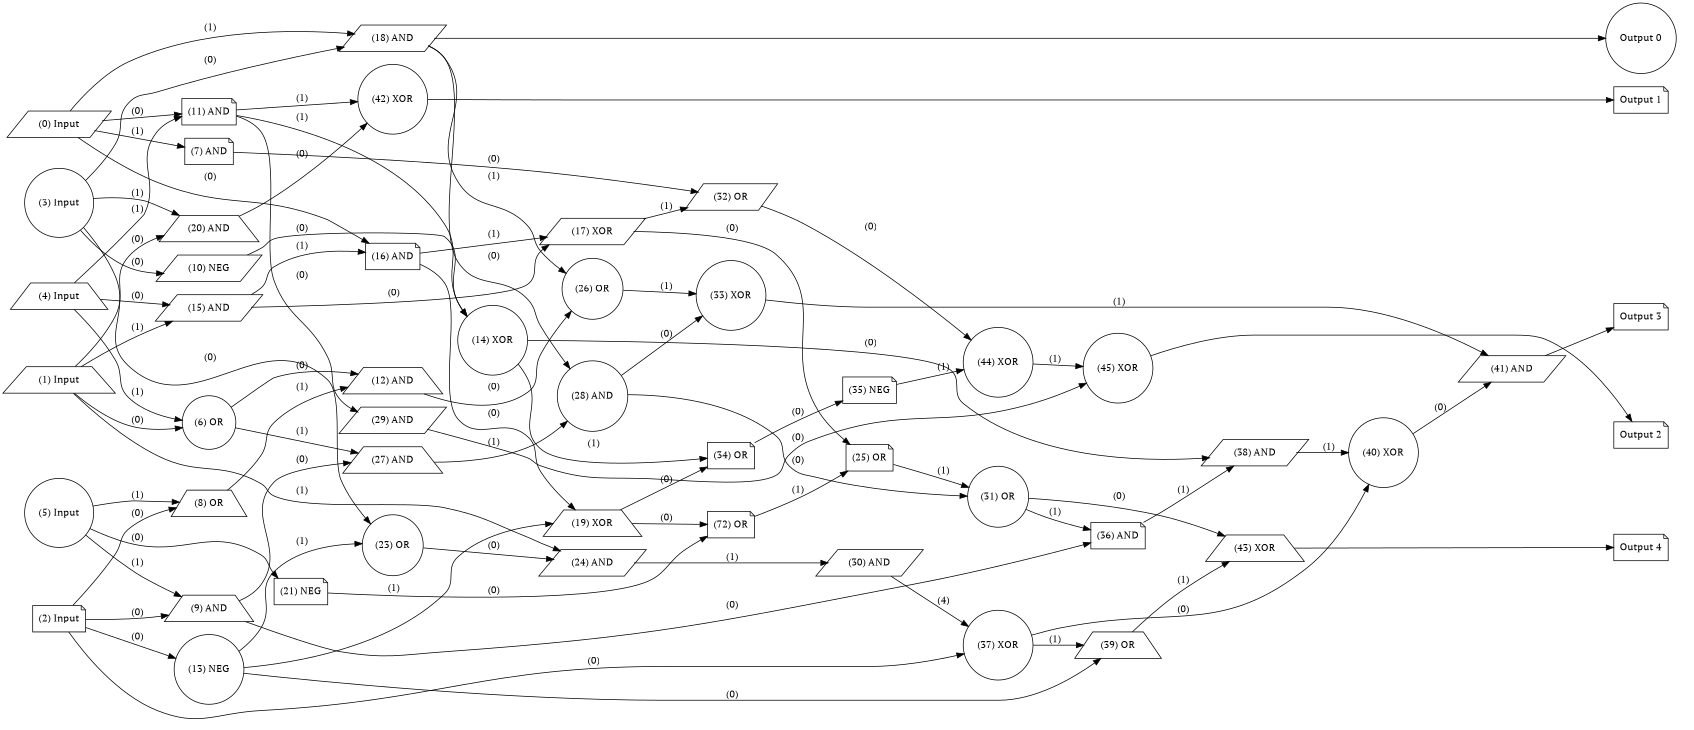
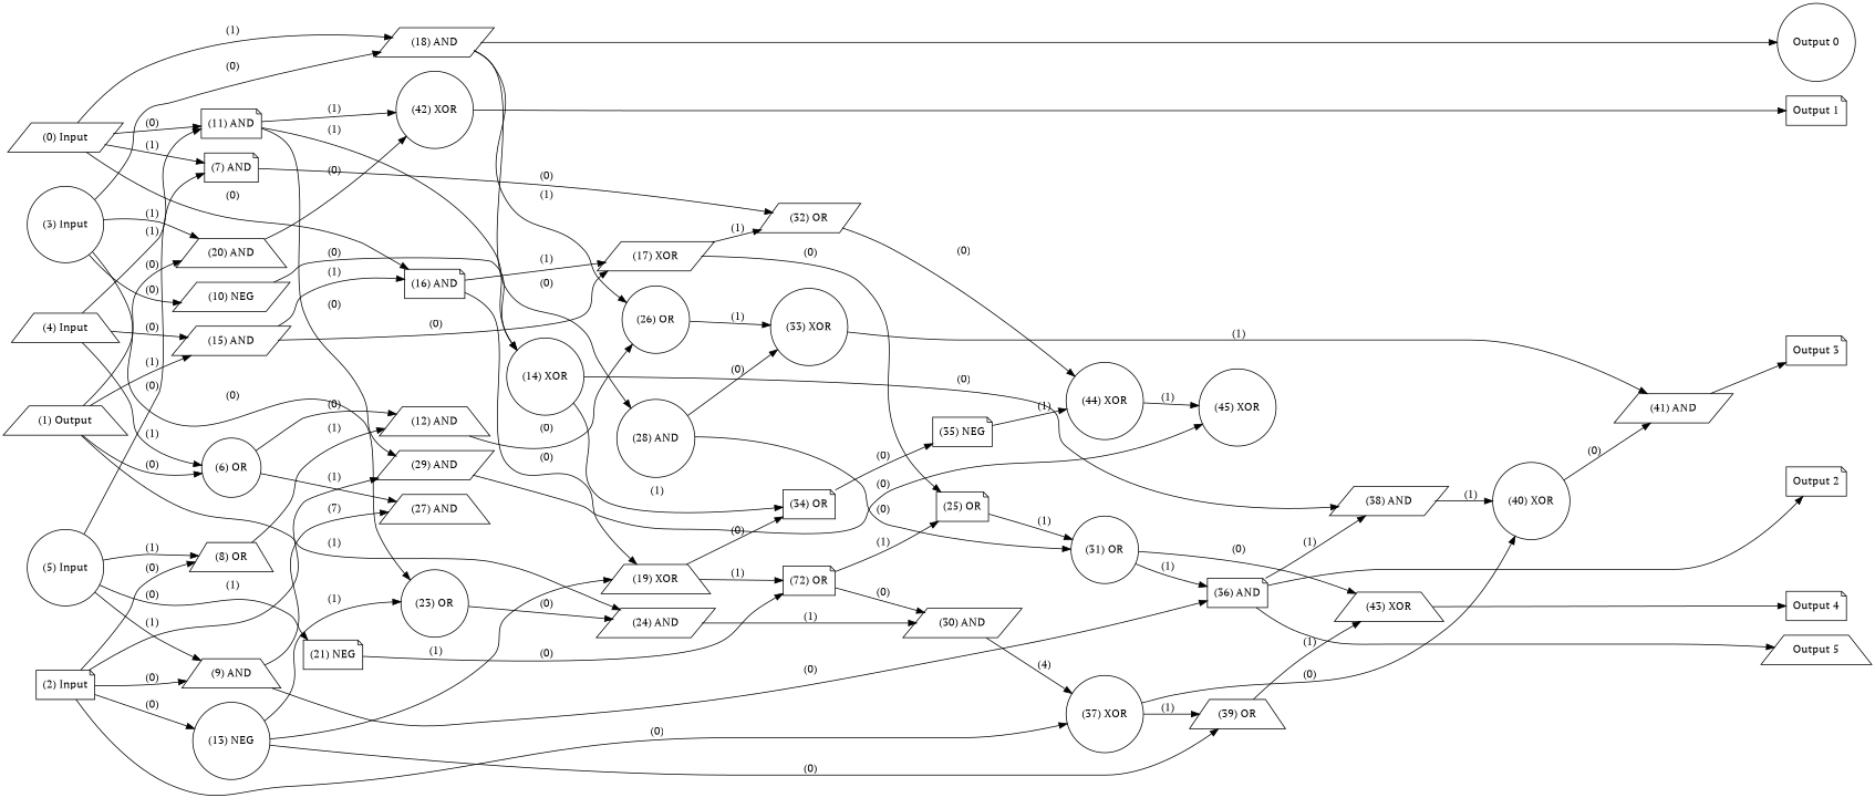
  digraph {
    fontname="PT Serif"
    rankdir=LR
    node [color=black fontcolor=black fontname="PT Serif" labelfontcolor=black shape=circle]
    edge [bold=true color=black fontcolor=black fontname="PT Serif" labelfontcolor=black]
    n1 [label="(0) Input" shape=parallelogram]
-   n2 [label="(1) Input" shape=trapezium]
+   n2 [label="(1) Output" shape=trapezium]
    n3 [label="(2) Input" shape=note]
    n4 [label="(3) Input"]
    n5 [label="(4) Input" shape=trapezium]
    n6 [label="(5) Input"]
    n7 [label="Output 0"]
    n8 [label="Output 1" shape=note]
    n9 [label="Output 2" shape=note]
    n10 [label="Output 3" shape=note]
    n11 [label="Output 4" shape=note]
+   n12 [label="Output 5" shape=trapezium]
    n13 [label="(7) AND" shape=note]
    n14 [label="(11) AND" shape=note]
    n15 [label="(16) AND" shape=note]
    n16 [label="(18) AND" shape=parallelogram]
    n17 [label="(6) OR"]
    n18 [label="(15) AND" shape=parallelogram]
    n19 [label="(20) AND" shape=trapezium]
    n20 [label="(24) AND" shape=parallelogram]
    n21 [label="(8) OR" shape=trapezium]
    n22 [label="(9) AND" shape=trapezium]
    n23 [label="(13) NEG"]
    n24 [label="(29) AND" shape=parallelogram]
    n25 [label="(37) XOR"]
    n26 [label="(10) NEG" shape=parallelogram]
    n27 [label="(23) OR"]
    n28 [label="(21) NEG" shape=note]
    n29 [label="(32) OR" shape=parallelogram]
    n30 [label="(14) XOR"]
    n31 [label="(42) XOR"]
    n32 [label="(19) XOR" shape=trapezium]
    n33 [label="(17) XOR" shape=parallelogram]
    n34 [label="(26) OR"]
    n35 [label="(28) AND"]
    n36 [label="(12) AND" shape=trapezium]
    n37 [label="(27) AND" shape=trapezium]
    n38 [label="(30) AND" shape=parallelogram]
    n39 [label="(36) AND" shape=note]
    n40 [label="(39) OR" shape=trapezium]
    n41 [label="(45) XOR"]
    n42 [label="(40) XOR"]
    n43 [label="(72) OR" shape=note]
    n44 [label="(44) XOR"]
    n45 [label="(38) AND" shape=parallelogram]
    n46 [label="(34) OR" shape=note]
    n47 [label="(33) XOR"]
    n48 [label="(43) XOR" shape=trapezium]
    n49 [label="(35) NEG" shape=note]
    n50 [label="(25) OR" shape=note]
    n51 [label="(31) OR"]
    n52 [label="(41) AND" shape=parallelogram]
    subgraph sub_1 {
      rank=source
      n1
      n2
      n3
      n4
      n5
      n6
    }
    subgraph sub_2 {
      rank=max
      n7
      n8
      n9
      n10
      n11
+     n12
    }
    n1 -> n13 [label=" (1)"]
    n1 -> n14 [label=" (0)"]
    n1 -> n15 [label=" (0)"]
    n1 -> n16 [label=" (1)"]
    n2 -> n17 [label=" (0)"]
    n2 -> n18 [label=" (1)"]
    n2 -> n19 [label=" (0)"]
    n2 -> n20 [label=" (1)"]
    n3 -> n21 [label=" (0)"]
    n3 -> n22 [label=" (0)"]
    n3 -> n23 [label=" (0)"]
+   n3 -> n24 [label=" (1)"]
    n3 -> n25 [label=" (0)"]
    n4 -> n16 [label=" (0)"]
    n4 -> n19 [label=" (1)"]
    n4 -> n26 [label=" (0)"]
    n4 -> n27 [label=" (0)"]
    n5 -> n14 [label=" (1)"]
    n5 -> n17 [label=" (1)"]
    n5 -> n18 [label=" (0)"]
+   n6 -> n13 [label=" (0)"]
    n6 -> n21 [label=" (1)"]
    n6 -> n22 [label=" (1)"]
    n6 -> n28 [label=" (0)"]
    n13 -> n29 [label=" (0)"]
    n14 -> n24 [label=" (0)"]
    n14 -> n30 [label=" (1)"]
    n14 -> n31 [label=" (1)"]
    n15 -> n32 [label=" (0)"]
    n15 -> n33 [label=" (1)"]
    n16 -> n7
    n16 -> n34 [label=" (1)"]
    n16 -> n35 [label=" (0)"]
    n17 -> n36 [label=" (0)"]
    n17 -> n37 [label=" (1)"]
    n18 -> n15 [label=" (1)"]
    n18 -> n33 [label=" (0)"]
    n19 -> n31 [label=" (0)"]
    n20 -> n38 [label=" (1)"]
    n21 -> n36 [label=" (1)"]
-   n22 -> n37 [label=" (0)"]
+   n22 -> n37 [label=" (7)"]
    n22 -> n39 [label=" (0)"]
    n23 -> n27 [label=" (1)"]
    n23 -> n32 [label=" (1)"]
    n23 -> n40 [label=" (0)"]
    n24 -> n41 [label=" (0)"]
    n25 -> n40 [label=" (1)"]
    n25 -> n42 [label=" (0)"]
    n26 -> n30 [label=" (0)"]
    n27 -> n20 [label=" (0)"]
    n28 -> n43 [label=" (0)"]
    n29 -> n44 [label=" (0)"]
    n30 -> n45 [label=" (0)"]
    n30 -> n46 [label=" (1)"]
    n31 -> n8
-   n32 -> n43 [label=" (0)"]
+   n32 -> n43 [label=" (1)"]
    n32 -> n46 [label=" (0)"]
    n33 -> n29 [label=" (1)"]
    n33 -> n50 [label=" (0)"]
    n34 -> n47 [label=" (1)"]
    n35 -> n47 [label=" (0)"]
    n35 -> n51 [label=" (0)"]
    n36 -> n34 [label=" (0)"]
-   n37 -> n35 [label=" (1)"]
    n38 -> n25 [label=" (4)"]
+   n39 -> n12
    n39 -> n45 [label=" (1)"]
    n40 -> n48 [label=" (1)"]
-   n41 -> n9
+   n39 -> n9
    n42 -> n52 [label=" (0)"]
+   n43 -> n38 [label=" (0)"]
    n43 -> n50 [label=" (1)"]
    n44 -> n41 [label=" (1)"]
    n45 -> n42 [label=" (1)"]
    n46 -> n49 [label=" (0)"]
    n47 -> n52 [label=" (1)"]
    n48 -> n11
    n49 -> n44 [label=" (1)"]
    n50 -> n51 [label=" (1)"]
    n51 -> n39 [label=" (1)"]
    n51 -> n48 [label=" (0)"]
    n52 -> n10
  }
